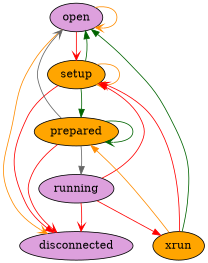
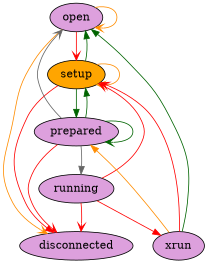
  digraph {
    rankdir=TB
    splines=spline
    node [fillcolor=plum style=filled]
    edge [arrowhead=vee color=red]
    open
    setup [fillcolor=orange]
    disconnected
-   prepared [fillcolor=orange]
+   prepared
    running
-   xrun [fillcolor=orange]
+   xrun
    open -> open [color=darkorange]
    open -> setup [style=invis weight=50 arrowhead="" color=""]
    open -> setup [weight=50]
    open -> disconnected [color=darkorange]
    setup -> open [arrowhead=normal color=darkgreen]
    setup -> setup [color=darkorange]
    setup -> disconnected [arrowhead=normal]
    setup -> prepared [style=invis weight=50 arrowhead="" color=""]
    setup -> prepared [arrowhead=normal color=darkgreen weight=50]
    prepared -> open [color=gray40]
+   prepared -> setup [arrowhead=normal color=darkgreen]
    prepared -> disconnected
    prepared -> prepared [color=darkgreen]
    prepared -> running [style=invis weight=50 arrowhead="" color=""]
    prepared -> running [arrowhead=normal color=gray40 weight=50]
-   running -> setup [arrowhead=normal]
+   running -> setup
    running -> disconnected [style=invis weight=50 arrowhead="" color=""]
    running -> disconnected
    running -> xrun [arrowhead=normal]
    xrun -> open [arrowhead=normal color=darkgreen]
    xrun -> setup
    xrun -> prepared [arrowhead=normal color=darkorange]
  }
